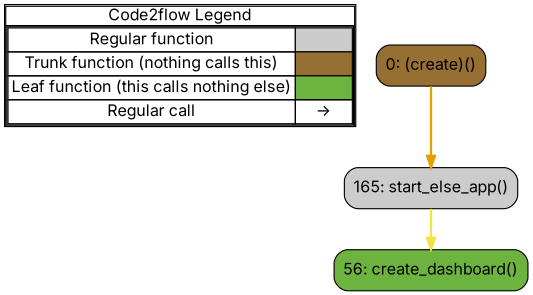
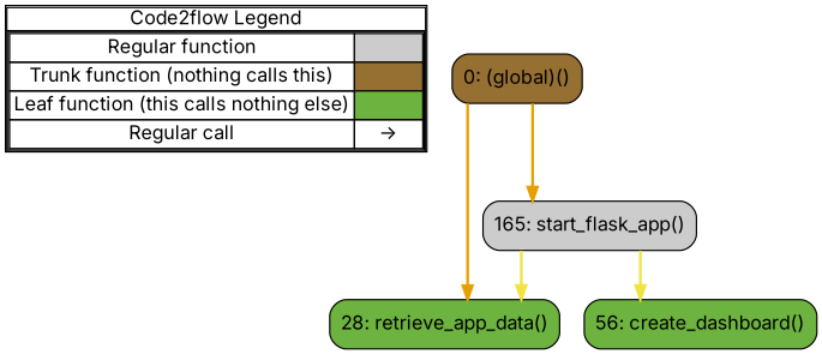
  digraph {
    concentrate=true
    fontname=Inter
    rankdir=TB
    splines=ortho
    node [fontname=Inter shape=rect fillcolor="#6db33f" style="rounded,filled"]
    edge [color="#E69F00" fontname=Inter penwidth=2]
    n1 [label=<         <table cellspacing="0" cellpadding="0" border="1"><tr><td>Code2flow Legend</td></tr><tr><td>         <table cellspacing="0">         <tr><td>Regular function</td><td width="50px" bgcolor='#cccccc'></td></tr>         <tr><td>Trunk function (nothing calls this)</td><td bgcolor='#966F33'></td></tr>         <tr><td>Leaf function (this calls nothing else)</td><td bgcolor='#6db33f'></td></tr>         <tr><td>Regular call</td><td><font color='black'>&#8594;</font></td></tr>         </table></td></tr></table>         > margin=0 shape=none fillcolor="" style=""]
-   n2 [fillcolor="#966F33" label="0: (create)()"]
+   n2 [fillcolor="#966F33" label="0: (global)()"]
    n3 [label="56: create_dashboard()"]
-   n5 [fillcolor="#cccccc" label="165: start_else_app()"]
+   n4 [label="28: retrieve_app_data()"]
+   n5 [fillcolor="#cccccc" label="165: start_flask_app()"]
    subgraph sub_1 {
      label=legend
      rank=min
      n1
    }
    subgraph sub_2 {
      label="File: missing_data_app"
      style=dotted
      n2
      n3
+     n4
      n5
    }
+   n2 -> n4
    n2 -> n5
    n5 -> n3 [color="#F0E442"]
+   n5 -> n4 [color="#F0E442"]
  }
